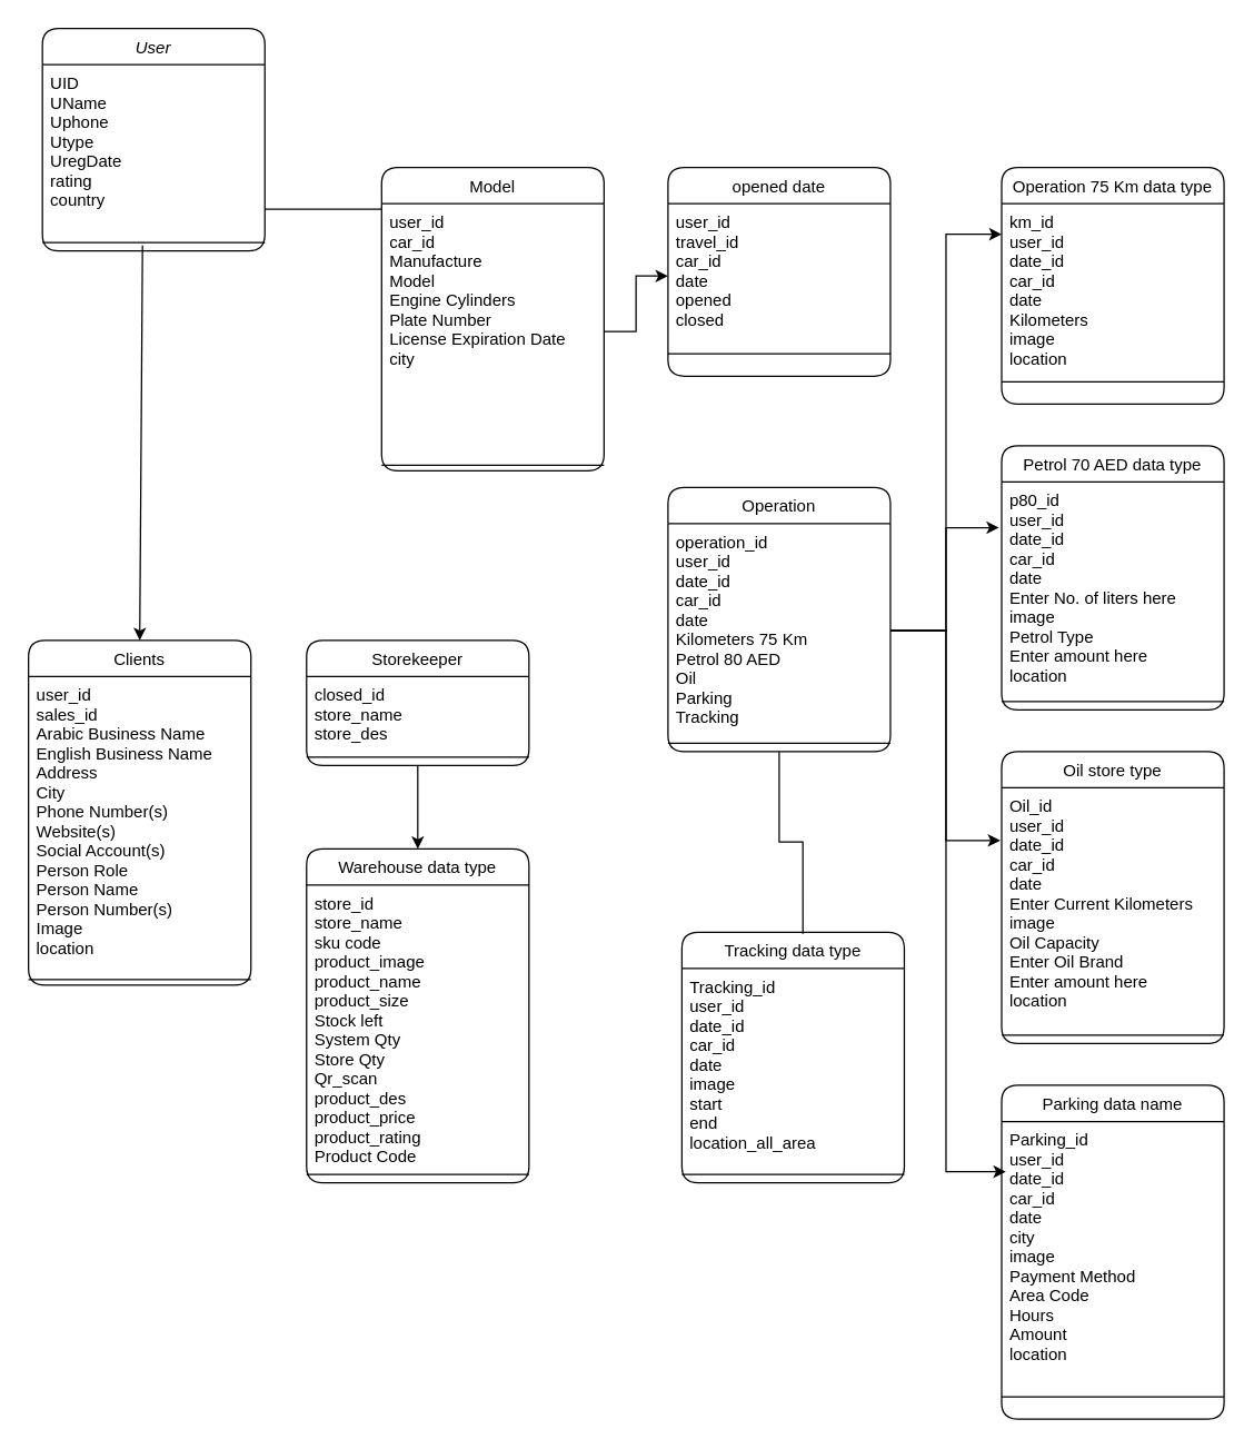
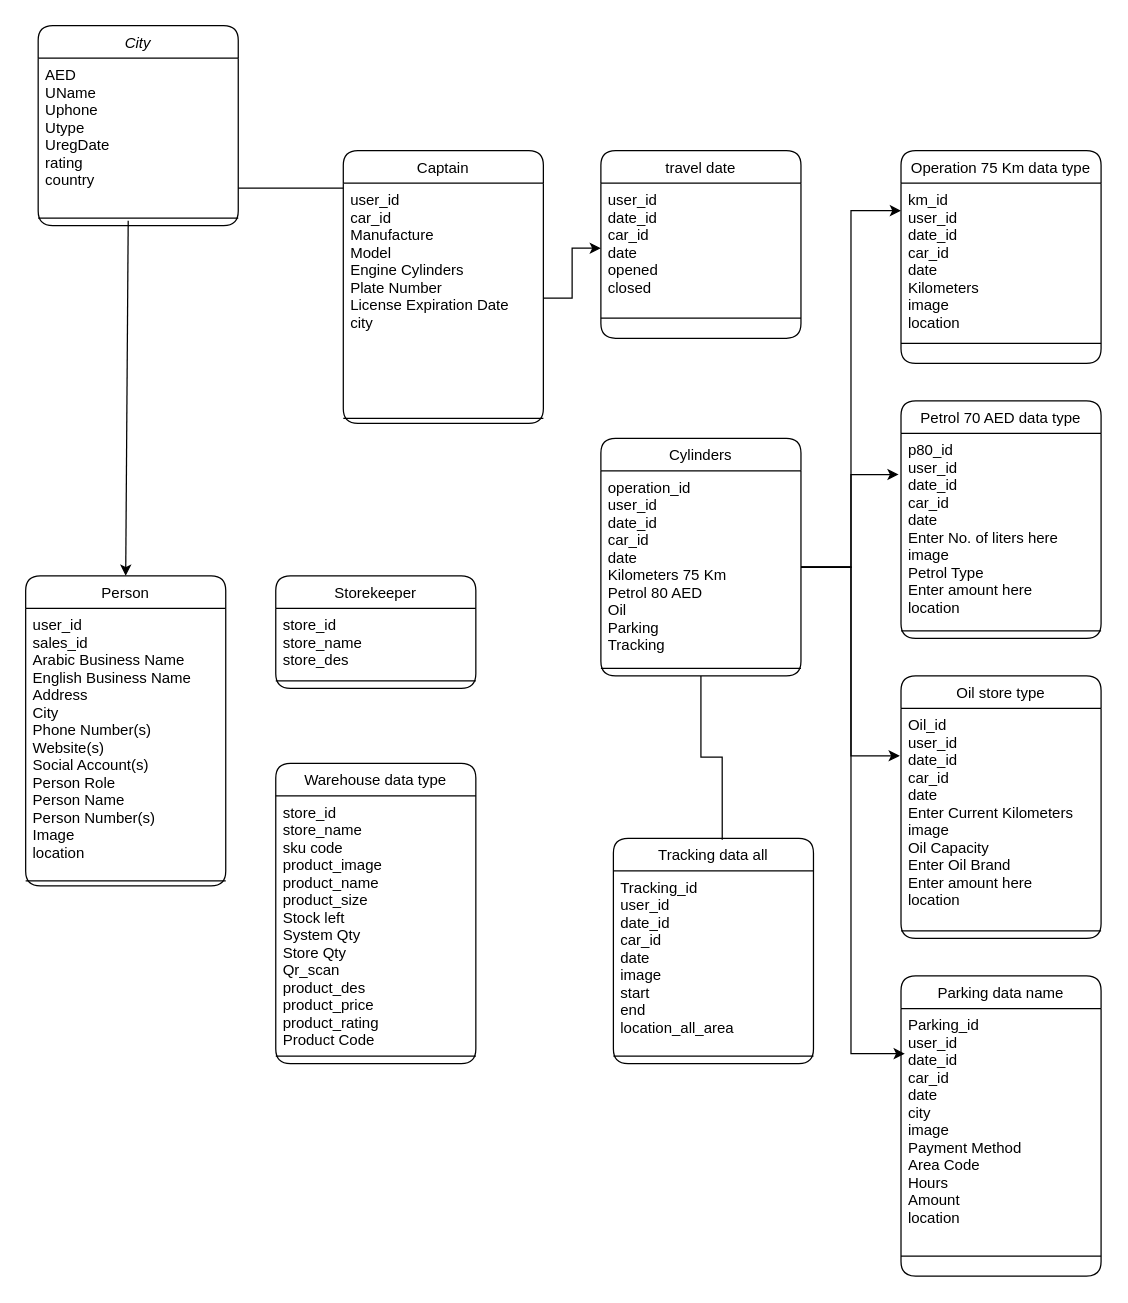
  <mxCell id="0" />
  <mxCell id="1" parent="0" />
- <mxCell id="2" value="User" style="swimlane;fontStyle=2;align=center;verticalAlign=top;childLayout=stackLayout;horizontal=1;startSize=26;horizontalStack=0;resizeParent=1;resizeLast=0;collapsible=1;marginBottom=0;rounded=1;shadow=0;strokeWidth=1;labelBackgroundColor=none;" parent="1" vertex="1"><mxGeometry x="30" y="20" width="160" height="160" as="geometry"><mxRectangle x="230" y="140" width="160" height="26" as="alternateBounds" /></mxGeometry></mxCell>
- <mxCell id="3" value="UID&#10;UName&#10;Uphone&#10;Utype&#10;UregDate&#10;rating&#10;country" style="text;align=left;verticalAlign=top;spacingLeft=4;spacingRight=4;overflow=hidden;rotatable=0;points=[[0,0.5],[1,0.5]];portConstraint=eastwest;rounded=1;shadow=0;html=0;labelBackgroundColor=none;" parent="2" vertex="1"><mxGeometry y="26" width="160" height="124" as="geometry" /></mxCell>
+ <mxCell id="2" value="City" style="swimlane;fontStyle=2;align=center;verticalAlign=top;childLayout=stackLayout;horizontal=1;startSize=26;horizontalStack=0;resizeParent=1;resizeLast=0;collapsible=1;marginBottom=0;rounded=1;shadow=0;strokeWidth=1;labelBackgroundColor=none;" parent="1" vertex="1"><mxGeometry x="30" y="20" width="160" height="160" as="geometry"><mxRectangle x="230" y="140" width="160" height="26" as="alternateBounds" /></mxGeometry></mxCell>
+ <mxCell id="3" value="AED&#10;UName&#10;Uphone&#10;Utype&#10;UregDate&#10;rating&#10;country" style="text;align=left;verticalAlign=top;spacingLeft=4;spacingRight=4;overflow=hidden;rotatable=0;points=[[0,0.5],[1,0.5]];portConstraint=eastwest;rounded=1;shadow=0;html=0;labelBackgroundColor=none;" parent="2" vertex="1"><mxGeometry y="26" width="160" height="124" as="geometry" /></mxCell>
  <mxCell id="4" value="" style="line;html=1;strokeWidth=1;align=left;verticalAlign=middle;spacingTop=-1;spacingLeft=3;spacingRight=3;rotatable=0;labelPosition=right;points=[];portConstraint=eastwest;rounded=1;labelBackgroundColor=none;" parent="2" vertex="1"><mxGeometry y="150" width="160" height="8" as="geometry" /></mxCell>
- <mxCell id="5" value="Clients" style="swimlane;fontStyle=0;align=center;verticalAlign=top;childLayout=stackLayout;horizontal=1;startSize=26;horizontalStack=0;resizeParent=1;resizeLast=0;collapsible=1;marginBottom=0;rounded=1;shadow=0;strokeWidth=1;labelBackgroundColor=none;" parent="1" vertex="1"><mxGeometry x="20" y="460" width="160" height="248" as="geometry"><mxRectangle x="130" y="380" width="160" height="26" as="alternateBounds" /></mxGeometry></mxCell>
+ <mxCell id="5" value="Person" style="swimlane;fontStyle=0;align=center;verticalAlign=top;childLayout=stackLayout;horizontal=1;startSize=26;horizontalStack=0;resizeParent=1;resizeLast=0;collapsible=1;marginBottom=0;rounded=1;shadow=0;strokeWidth=1;labelBackgroundColor=none;" parent="1" vertex="1"><mxGeometry x="20" y="460" width="160" height="248" as="geometry"><mxRectangle x="130" y="380" width="160" height="26" as="alternateBounds" /></mxGeometry></mxCell>
  <mxCell id="6" value="user_id&#10;sales_id&#10;Arabic Business Name&#10;English Business Name&#10;Address&#10;City&#10;Phone Number(s)&#10;Website(s)&#10;Social Account(s)&#10;Person Role&#10;Person Name&#10;Person Number(s)&#10;Image&#10;location" style="text;align=left;verticalAlign=top;spacingLeft=4;spacingRight=4;overflow=hidden;rotatable=0;points=[[0,0.5],[1,0.5]];portConstraint=eastwest;rounded=1;labelBackgroundColor=none;" parent="5" vertex="1"><mxGeometry y="26" width="160" height="214" as="geometry" /></mxCell>
  <mxCell id="7" value="" style="line;html=1;strokeWidth=1;align=left;verticalAlign=middle;spacingTop=-1;spacingLeft=3;spacingRight=3;rotatable=0;labelPosition=right;points=[];portConstraint=eastwest;rounded=1;labelBackgroundColor=none;" parent="5" vertex="1"><mxGeometry y="240" width="160" height="8" as="geometry" /></mxCell>
- <mxCell id="8" value="opened date" style="swimlane;fontStyle=0;align=center;verticalAlign=top;childLayout=stackLayout;horizontal=1;startSize=26;horizontalStack=0;resizeParent=1;resizeLast=0;collapsible=1;marginBottom=0;rounded=1;shadow=0;strokeWidth=1;labelBackgroundColor=none;" parent="1" vertex="1"><mxGeometry x="480" y="120" width="160" height="150" as="geometry"><mxRectangle x="340" y="380" width="170" height="26" as="alternateBounds" /></mxGeometry></mxCell>
- <mxCell id="9" value="user_id&#10;travel_id&#10;car_id&#10;date&#10;opened&#10;closed" style="text;align=left;verticalAlign=top;spacingLeft=4;spacingRight=4;overflow=hidden;rotatable=0;points=[[0,0.5],[1,0.5]];portConstraint=eastwest;rounded=1;labelBackgroundColor=none;" parent="8" vertex="1"><mxGeometry y="26" width="160" height="104" as="geometry" /></mxCell>
+ <mxCell id="8" value="travel date" style="swimlane;fontStyle=0;align=center;verticalAlign=top;childLayout=stackLayout;horizontal=1;startSize=26;horizontalStack=0;resizeParent=1;resizeLast=0;collapsible=1;marginBottom=0;rounded=1;shadow=0;strokeWidth=1;labelBackgroundColor=none;" parent="1" vertex="1"><mxGeometry x="480" y="120" width="160" height="150" as="geometry"><mxRectangle x="340" y="380" width="170" height="26" as="alternateBounds" /></mxGeometry></mxCell>
+ <mxCell id="9" value="user_id&#10;date_id&#10;car_id&#10;date&#10;opened&#10;closed" style="text;align=left;verticalAlign=top;spacingLeft=4;spacingRight=4;overflow=hidden;rotatable=0;points=[[0,0.5],[1,0.5]];portConstraint=eastwest;rounded=1;labelBackgroundColor=none;" parent="8" vertex="1"><mxGeometry y="26" width="160" height="104" as="geometry" /></mxCell>
  <mxCell id="10" value="" style="line;html=1;strokeWidth=1;align=left;verticalAlign=middle;spacingTop=-1;spacingLeft=3;spacingRight=3;rotatable=0;labelPosition=right;points=[];portConstraint=eastwest;rounded=1;labelBackgroundColor=none;" parent="8" vertex="1"><mxGeometry y="130" width="160" height="8" as="geometry" /></mxCell>
- <mxCell id="11" value="Model" style="swimlane;fontStyle=0;align=center;verticalAlign=top;childLayout=stackLayout;horizontal=1;startSize=26;horizontalStack=0;resizeParent=1;resizeLast=0;collapsible=1;marginBottom=0;rounded=1;shadow=0;strokeWidth=1;labelBackgroundColor=none;" parent="1" vertex="1"><mxGeometry x="274" y="120" width="160" height="218" as="geometry"><mxRectangle x="550" y="140" width="160" height="26" as="alternateBounds" /></mxGeometry></mxCell>
+ <mxCell id="11" value="Captain" style="swimlane;fontStyle=0;align=center;verticalAlign=top;childLayout=stackLayout;horizontal=1;startSize=26;horizontalStack=0;resizeParent=1;resizeLast=0;collapsible=1;marginBottom=0;rounded=1;shadow=0;strokeWidth=1;labelBackgroundColor=none;" parent="1" vertex="1"><mxGeometry x="274" y="120" width="160" height="218" as="geometry"><mxRectangle x="550" y="140" width="160" height="26" as="alternateBounds" /></mxGeometry></mxCell>
  <mxCell id="12" value="user_id&#10;car_id&#10;Manufacture&#10;Model&#10;Engine Cylinders&#10;Plate Number&#10;License Expiration Date&#10;city" style="text;align=left;verticalAlign=top;spacingLeft=4;spacingRight=4;overflow=hidden;rotatable=0;points=[[0,0.5],[1,0.5]];portConstraint=eastwest;rounded=1;labelBackgroundColor=none;" parent="11" vertex="1"><mxGeometry y="26" width="160" height="184" as="geometry" /></mxCell>
  <mxCell id="13" value="" style="line;html=1;strokeWidth=1;align=left;verticalAlign=middle;spacingTop=-1;spacingLeft=3;spacingRight=3;rotatable=0;labelPosition=right;points=[];portConstraint=eastwest;rounded=1;labelBackgroundColor=none;" parent="11" vertex="1"><mxGeometry y="210" width="160" height="8" as="geometry" /></mxCell>
  <mxCell id="14" value="" style="endArrow=none;shadow=0;strokeWidth=1;rounded=1;endFill=1;edgeStyle=elbowEdgeStyle;elbow=vertical;labelBackgroundColor=none;fontColor=default;" parent="1" source="2" target="11" edge="1"><mxGeometry x="0.5" y="41" relative="1" as="geometry"><mxPoint x="320" y="292" as="sourcePoint" /><mxPoint x="480" y="292" as="targetPoint" /><mxPoint x="-40" y="32" as="offset" /></mxGeometry></mxCell>
  <mxCell id="15" value="" style="resizable=0;align=right;verticalAlign=bottom;labelBackgroundColor=none;fontSize=12;rounded=1;" parent="14" connectable="0" vertex="1"><mxGeometry x="1" relative="1" as="geometry"><mxPoint x="-7" y="4" as="offset" /></mxGeometry></mxCell>
  <mxCell id="16" value="" style="endArrow=classic;html=1;rounded=0;fontColor=default;exitX=0.45;exitY=0.75;exitDx=0;exitDy=0;exitPerimeter=0;entryX=0.5;entryY=0;entryDx=0;entryDy=0;labelBackgroundColor=none;" edge="1" parent="1" source="4" target="5"><mxGeometry width="50" height="50" relative="1" as="geometry"><mxPoint x="330" y="360" as="sourcePoint" /><mxPoint x="380" y="310" as="targetPoint" /></mxGeometry></mxCell>
  <mxCell id="17" style="edgeStyle=orthogonalEdgeStyle;rounded=0;orthogonalLoop=1;jettySize=auto;html=1;exitX=1;exitY=0.5;exitDx=0;exitDy=0;fontColor=default;labelBackgroundColor=none;" edge="1" parent="1" source="12" target="9"><mxGeometry relative="1" as="geometry" /></mxCell>
- <mxCell id="18" value="Operation" style="swimlane;fontStyle=0;align=center;verticalAlign=top;childLayout=stackLayout;horizontal=1;startSize=26;horizontalStack=0;resizeParent=1;resizeLast=0;collapsible=1;marginBottom=0;rounded=1;shadow=0;strokeWidth=1;labelBackgroundColor=none;" vertex="1" parent="1"><mxGeometry x="480" y="350" width="160" height="190" as="geometry"><mxRectangle x="340" y="380" width="170" height="26" as="alternateBounds" /></mxGeometry></mxCell>
+ <mxCell id="18" value="Cylinders" style="swimlane;fontStyle=0;align=center;verticalAlign=top;childLayout=stackLayout;horizontal=1;startSize=26;horizontalStack=0;resizeParent=1;resizeLast=0;collapsible=1;marginBottom=0;rounded=1;shadow=0;strokeWidth=1;labelBackgroundColor=none;" vertex="1" parent="1"><mxGeometry x="480" y="350" width="160" height="190" as="geometry"><mxRectangle x="340" y="380" width="170" height="26" as="alternateBounds" /></mxGeometry></mxCell>
  <mxCell id="19" value="operation_id&#10;user_id&#10;date_id&#10;car_id&#10;date&#10;Kilometers 75 Km&#10;Petrol 80 AED&#10;Oil&#10;Parking&#10;Tracking" style="text;align=left;verticalAlign=top;spacingLeft=4;spacingRight=4;overflow=hidden;rotatable=0;points=[[0,0.5],[1,0.5]];portConstraint=eastwest;rounded=1;labelBackgroundColor=none;" vertex="1" parent="18"><mxGeometry y="26" width="160" height="154" as="geometry" /></mxCell>
  <mxCell id="20" value="" style="line;html=1;strokeWidth=1;align=left;verticalAlign=middle;spacingTop=-1;spacingLeft=3;spacingRight=3;rotatable=0;labelPosition=right;points=[];portConstraint=eastwest;rounded=1;labelBackgroundColor=none;" vertex="1" parent="18"><mxGeometry y="180" width="160" height="8" as="geometry" /></mxCell>
  <mxCell id="21" value="Operation 75 Km data type" style="swimlane;fontStyle=0;align=center;verticalAlign=top;childLayout=stackLayout;horizontal=1;startSize=26;horizontalStack=0;resizeParent=1;resizeLast=0;collapsible=1;marginBottom=0;rounded=1;shadow=0;strokeWidth=1;labelBackgroundColor=none;" vertex="1" parent="1"><mxGeometry x="720" y="120" width="160" height="170" as="geometry"><mxRectangle x="340" y="380" width="170" height="26" as="alternateBounds" /></mxGeometry></mxCell>
  <mxCell id="22" value="km_id&#10;user_id&#10;date_id&#10;car_id&#10;date&#10;Kilometers&#10;image&#10;location" style="text;align=left;verticalAlign=top;spacingLeft=4;spacingRight=4;overflow=hidden;rotatable=0;points=[[0,0.5],[1,0.5]];portConstraint=eastwest;rounded=1;labelBackgroundColor=none;" vertex="1" parent="21"><mxGeometry y="26" width="160" height="124" as="geometry" /></mxCell>
  <mxCell id="23" value="" style="line;html=1;strokeWidth=1;align=left;verticalAlign=middle;spacingTop=-1;spacingLeft=3;spacingRight=3;rotatable=0;labelPosition=right;points=[];portConstraint=eastwest;rounded=1;labelBackgroundColor=none;" vertex="1" parent="21"><mxGeometry y="150" width="160" height="8" as="geometry" /></mxCell>
  <mxCell id="24" value="Petrol 70 AED data type" style="swimlane;fontStyle=0;align=center;verticalAlign=top;childLayout=stackLayout;horizontal=1;startSize=26;horizontalStack=0;resizeParent=1;resizeLast=0;collapsible=1;marginBottom=0;rounded=1;shadow=0;strokeWidth=1;labelBackgroundColor=none;" vertex="1" parent="1"><mxGeometry x="720" y="320" width="160" height="190" as="geometry"><mxRectangle x="340" y="380" width="170" height="26" as="alternateBounds" /></mxGeometry></mxCell>
  <mxCell id="25" value="p80_id&#10;user_id&#10;date_id&#10;car_id&#10;date&#10;Enter No. of liters here&#10;image&#10;Petrol Type&#10;Enter amount here&#10;location" style="text;align=left;verticalAlign=top;spacingLeft=4;spacingRight=4;overflow=hidden;rotatable=0;points=[[0,0.5],[1,0.5]];portConstraint=eastwest;rounded=1;labelBackgroundColor=none;" vertex="1" parent="24"><mxGeometry y="26" width="160" height="154" as="geometry" /></mxCell>
  <mxCell id="26" value="" style="line;html=1;strokeWidth=1;align=left;verticalAlign=middle;spacingTop=-1;spacingLeft=3;spacingRight=3;rotatable=0;labelPosition=right;points=[];portConstraint=eastwest;rounded=1;labelBackgroundColor=none;" vertex="1" parent="24"><mxGeometry y="180" width="160" height="8" as="geometry" /></mxCell>
  <mxCell id="27" value="Oil store type" style="swimlane;fontStyle=0;align=center;verticalAlign=top;childLayout=stackLayout;horizontal=1;startSize=26;horizontalStack=0;resizeParent=1;resizeLast=0;collapsible=1;marginBottom=0;rounded=1;shadow=0;strokeWidth=1;labelBackgroundColor=none;" vertex="1" parent="1"><mxGeometry x="720" y="540" width="160" height="210" as="geometry"><mxRectangle x="340" y="380" width="170" height="26" as="alternateBounds" /></mxGeometry></mxCell>
  <mxCell id="28" value="Oil_id&#10;user_id&#10;date_id&#10;car_id&#10;date&#10;Enter Current Kilometers &#10;image&#10;Oil Capacity&#10;Enter Oil Brand&#10;Enter amount here&#10;location" style="text;align=left;verticalAlign=top;spacingLeft=4;spacingRight=4;overflow=hidden;rotatable=0;points=[[0,0.5],[1,0.5]];portConstraint=eastwest;rounded=1;labelBackgroundColor=none;" vertex="1" parent="27"><mxGeometry y="26" width="160" height="174" as="geometry" /></mxCell>
  <mxCell id="29" value="" style="line;html=1;strokeWidth=1;align=left;verticalAlign=middle;spacingTop=-1;spacingLeft=3;spacingRight=3;rotatable=0;labelPosition=right;points=[];portConstraint=eastwest;rounded=1;labelBackgroundColor=none;" vertex="1" parent="27"><mxGeometry y="200" width="160" height="8" as="geometry" /></mxCell>
  <mxCell id="30" value="Parking data name" style="swimlane;fontStyle=0;align=center;verticalAlign=top;childLayout=stackLayout;horizontal=1;startSize=26;horizontalStack=0;resizeParent=1;resizeLast=0;collapsible=1;marginBottom=0;rounded=1;shadow=0;strokeWidth=1;labelBackgroundColor=none;" vertex="1" parent="1"><mxGeometry x="720" y="780" width="160" height="240" as="geometry"><mxRectangle x="340" y="380" width="170" height="26" as="alternateBounds" /></mxGeometry></mxCell>
  <mxCell id="31" value="Parking_id&#10;user_id&#10;date_id&#10;car_id&#10;date&#10;city&#10;image&#10;Payment Method&#10;Area Code&#10;Hours&#10;Amount&#10;location" style="text;align=left;verticalAlign=top;spacingLeft=4;spacingRight=4;overflow=hidden;rotatable=0;points=[[0,0.5],[1,0.5]];portConstraint=eastwest;rounded=1;labelBackgroundColor=none;" vertex="1" parent="30"><mxGeometry y="26" width="160" height="194" as="geometry" /></mxCell>
  <mxCell id="32" value="" style="line;html=1;strokeWidth=1;align=left;verticalAlign=middle;spacingTop=-1;spacingLeft=3;spacingRight=3;rotatable=0;labelPosition=right;points=[];portConstraint=eastwest;rounded=1;labelBackgroundColor=none;" vertex="1" parent="30"><mxGeometry y="220" width="160" height="8" as="geometry" /></mxCell>
- <mxCell id="33" value="Tracking data type" style="swimlane;fontStyle=0;align=center;verticalAlign=top;childLayout=stackLayout;horizontal=1;startSize=26;horizontalStack=0;resizeParent=1;resizeLast=0;collapsible=1;marginBottom=0;rounded=1;shadow=0;strokeWidth=1;labelBackgroundColor=none;" vertex="1" parent="1"><mxGeometry x="490" y="670" width="160" height="180" as="geometry"><mxRectangle x="340" y="380" width="170" height="26" as="alternateBounds" /></mxGeometry></mxCell>
+ <mxCell id="33" value="Tracking data all" style="swimlane;fontStyle=0;align=center;verticalAlign=top;childLayout=stackLayout;horizontal=1;startSize=26;horizontalStack=0;resizeParent=1;resizeLast=0;collapsible=1;marginBottom=0;rounded=1;shadow=0;strokeWidth=1;labelBackgroundColor=none;" vertex="1" parent="1"><mxGeometry x="490" y="670" width="160" height="180" as="geometry"><mxRectangle x="340" y="380" width="170" height="26" as="alternateBounds" /></mxGeometry></mxCell>
  <mxCell id="34" value="Tracking_id&#10;user_id&#10;date_id&#10;car_id&#10;date&#10;image&#10;start&#10;end&#10;location_all_area" style="text;align=left;verticalAlign=top;spacingLeft=4;spacingRight=4;overflow=hidden;rotatable=0;points=[[0,0.5],[1,0.5]];portConstraint=eastwest;rounded=1;labelBackgroundColor=none;" vertex="1" parent="33"><mxGeometry y="26" width="160" height="144" as="geometry" /></mxCell>
  <mxCell id="35" value="" style="line;html=1;strokeWidth=1;align=left;verticalAlign=middle;spacingTop=-1;spacingLeft=3;spacingRight=3;rotatable=0;labelPosition=right;points=[];portConstraint=eastwest;rounded=1;labelBackgroundColor=none;" vertex="1" parent="33"><mxGeometry y="170" width="160" height="8" as="geometry" /></mxCell>
  <mxCell id="36" style="edgeStyle=orthogonalEdgeStyle;rounded=0;orthogonalLoop=1;jettySize=auto;html=1;exitX=1;exitY=0.5;exitDx=0;exitDy=0;entryX=0;entryY=0.177;entryDx=0;entryDy=0;entryPerimeter=0;fontColor=default;labelBackgroundColor=none;" edge="1" parent="1" source="19" target="22"><mxGeometry relative="1" as="geometry" /></mxCell>
  <mxCell id="37" style="edgeStyle=orthogonalEdgeStyle;rounded=0;orthogonalLoop=1;jettySize=auto;html=1;exitX=1;exitY=0.5;exitDx=0;exitDy=0;entryX=-0.012;entryY=0.214;entryDx=0;entryDy=0;entryPerimeter=0;fontColor=default;labelBackgroundColor=none;" edge="1" parent="1" source="19" target="25"><mxGeometry relative="1" as="geometry" /></mxCell>
  <mxCell id="38" style="edgeStyle=orthogonalEdgeStyle;rounded=0;orthogonalLoop=1;jettySize=auto;html=1;exitX=1;exitY=0.5;exitDx=0;exitDy=0;entryX=-0.006;entryY=0.218;entryDx=0;entryDy=0;entryPerimeter=0;fontColor=default;labelBackgroundColor=none;" edge="1" parent="1" source="19" target="28"><mxGeometry relative="1" as="geometry" /></mxCell>
  <mxCell id="39" style="edgeStyle=orthogonalEdgeStyle;rounded=0;orthogonalLoop=1;jettySize=auto;html=1;exitX=1;exitY=0.5;exitDx=0;exitDy=0;entryX=0.019;entryY=0.186;entryDx=0;entryDy=0;entryPerimeter=0;fontColor=default;labelBackgroundColor=none;" edge="1" parent="1" source="19" target="31"><mxGeometry relative="1" as="geometry" /></mxCell>
  <mxCell id="40" style="edgeStyle=orthogonalEdgeStyle;rounded=0;orthogonalLoop=1;jettySize=auto;html=1;exitX=0.5;exitY=1;exitDx=0;exitDy=0;entryX=0.544;entryY=0.006;entryDx=0;entryDy=0;entryPerimeter=0;fontColor=default;labelBackgroundColor=none;endArrow=none;" edge="1" parent="1" source="18" target="33"><mxGeometry relative="1" as="geometry" /></mxCell>
- <mxCell id="41" style="edgeStyle=orthogonalEdgeStyle;rounded=0;orthogonalLoop=1;jettySize=auto;html=1;exitX=0.5;exitY=1;exitDx=0;exitDy=0;entryX=0.5;entryY=0;entryDx=0;entryDy=0;fontColor=default;labelBackgroundColor=none;" edge="1" parent="1" source="42" target="45"><mxGeometry relative="1" as="geometry" /></mxCell>
  <mxCell id="42" value="Storekeeper" style="swimlane;fontStyle=0;align=center;verticalAlign=top;childLayout=stackLayout;horizontal=1;startSize=26;horizontalStack=0;resizeParent=1;resizeLast=0;collapsible=1;marginBottom=0;rounded=1;shadow=0;strokeWidth=1;labelBackgroundColor=none;" vertex="1" parent="1"><mxGeometry x="220" y="460" width="160" height="90" as="geometry"><mxRectangle x="130" y="380" width="160" height="26" as="alternateBounds" /></mxGeometry></mxCell>
- <mxCell id="43" value="closed_id&#10;store_name&#10;store_des&#10;" style="text;align=left;verticalAlign=top;spacingLeft=4;spacingRight=4;overflow=hidden;rotatable=0;points=[[0,0.5],[1,0.5]];portConstraint=eastwest;rounded=1;labelBackgroundColor=none;" vertex="1" parent="42"><mxGeometry y="26" width="160" height="54" as="geometry" /></mxCell>
+ <mxCell id="43" value="store_id&#10;store_name&#10;store_des&#10;" style="text;align=left;verticalAlign=top;spacingLeft=4;spacingRight=4;overflow=hidden;rotatable=0;points=[[0,0.5],[1,0.5]];portConstraint=eastwest;rounded=1;labelBackgroundColor=none;" vertex="1" parent="42"><mxGeometry y="26" width="160" height="54" as="geometry" /></mxCell>
  <mxCell id="44" value="" style="line;html=1;strokeWidth=1;align=left;verticalAlign=middle;spacingTop=-1;spacingLeft=3;spacingRight=3;rotatable=0;labelPosition=right;points=[];portConstraint=eastwest;rounded=1;labelBackgroundColor=none;" vertex="1" parent="42"><mxGeometry y="80" width="160" height="8" as="geometry" /></mxCell>
  <mxCell id="45" value="Warehouse data type" style="swimlane;fontStyle=0;align=center;verticalAlign=top;childLayout=stackLayout;horizontal=1;startSize=26;horizontalStack=0;resizeParent=1;resizeLast=0;collapsible=1;marginBottom=0;rounded=1;shadow=0;strokeWidth=1;labelBackgroundColor=none;" vertex="1" parent="1"><mxGeometry x="220" y="610" width="160" height="240" as="geometry"><mxRectangle x="130" y="380" width="160" height="26" as="alternateBounds" /></mxGeometry></mxCell>
  <mxCell id="46" value="store_id&#10;store_name&#10;sku code&#10;product_image&#10;product_name&#10;product_size&#10;Stock left&#10;System Qty&#10;Store Qty&#10;Qr_scan&#10;product_des&#10;product_price&#10;product_rating&#10;Product Code&#10;&#10;" style="text;align=left;verticalAlign=top;spacingLeft=4;spacingRight=4;overflow=hidden;rotatable=0;points=[[0,0.5],[1,0.5]];portConstraint=eastwest;rounded=1;labelBackgroundColor=none;" vertex="1" parent="45"><mxGeometry y="26" width="160" height="204" as="geometry" /></mxCell>
  <mxCell id="47" value="" style="line;html=1;strokeWidth=1;align=left;verticalAlign=middle;spacingTop=-1;spacingLeft=3;spacingRight=3;rotatable=0;labelPosition=right;points=[];portConstraint=eastwest;rounded=1;labelBackgroundColor=none;" vertex="1" parent="45"><mxGeometry y="230" width="160" height="8" as="geometry" /></mxCell>
